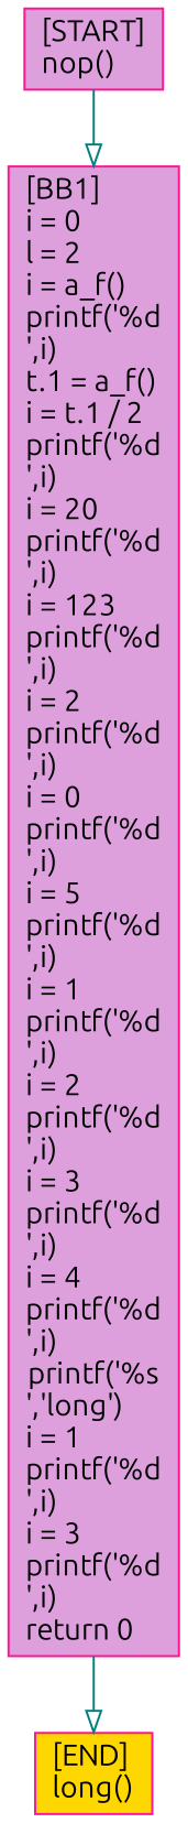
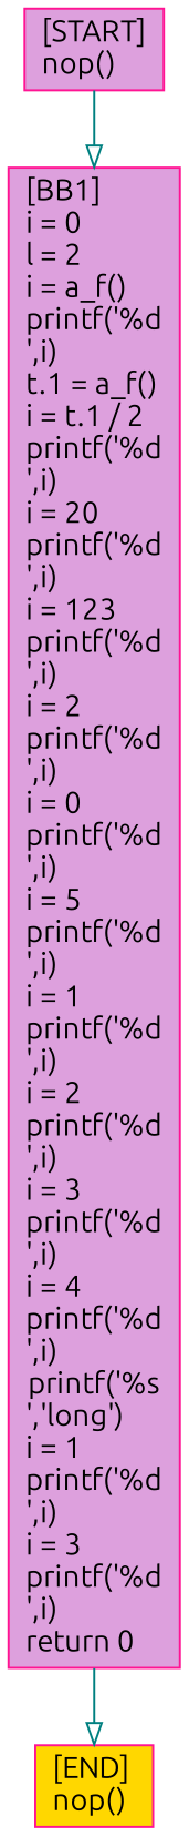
  digraph {
    fontname=Ubuntu
    node [shape=box style=filled fillcolor=plum color=deeppink fontname=Ubuntu]
    edge [color=teal arrowhead=onormal fontname=Ubuntu]
-   n1 [label="[END]\llong()\l" fillcolor=gold]
+   n1 [label="[END]\lnop()\l" fillcolor=gold]
    n2 [label="[START]\lnop()\l"]
    n3 [label="[BB1]\li = 0\ll = 2\li = a_f()\lprintf('%d\n',i)\lt.1 = a_f()\li = t.1 / 2\lprintf('%d\n',i)\li = 20\lprintf('%d\n',i)\li = 123\lprintf('%d\n',i)\li = 2\lprintf('%d\n',i)\li = 0\lprintf('%d\n',i)\li = 5\lprintf('%d\n',i)\li = 1\lprintf('%d\n',i)\li = 2\lprintf('%d\n',i)\li = 3\lprintf('%d\n',i)\li = 4\lprintf('%d\n',i)\lprintf('%s\n','long')\li = 1\lprintf('%d\n',i)\li = 3\lprintf('%d\n',i)\lreturn 0\l"]
    n2 -> n3
    n3 -> n1
  }
